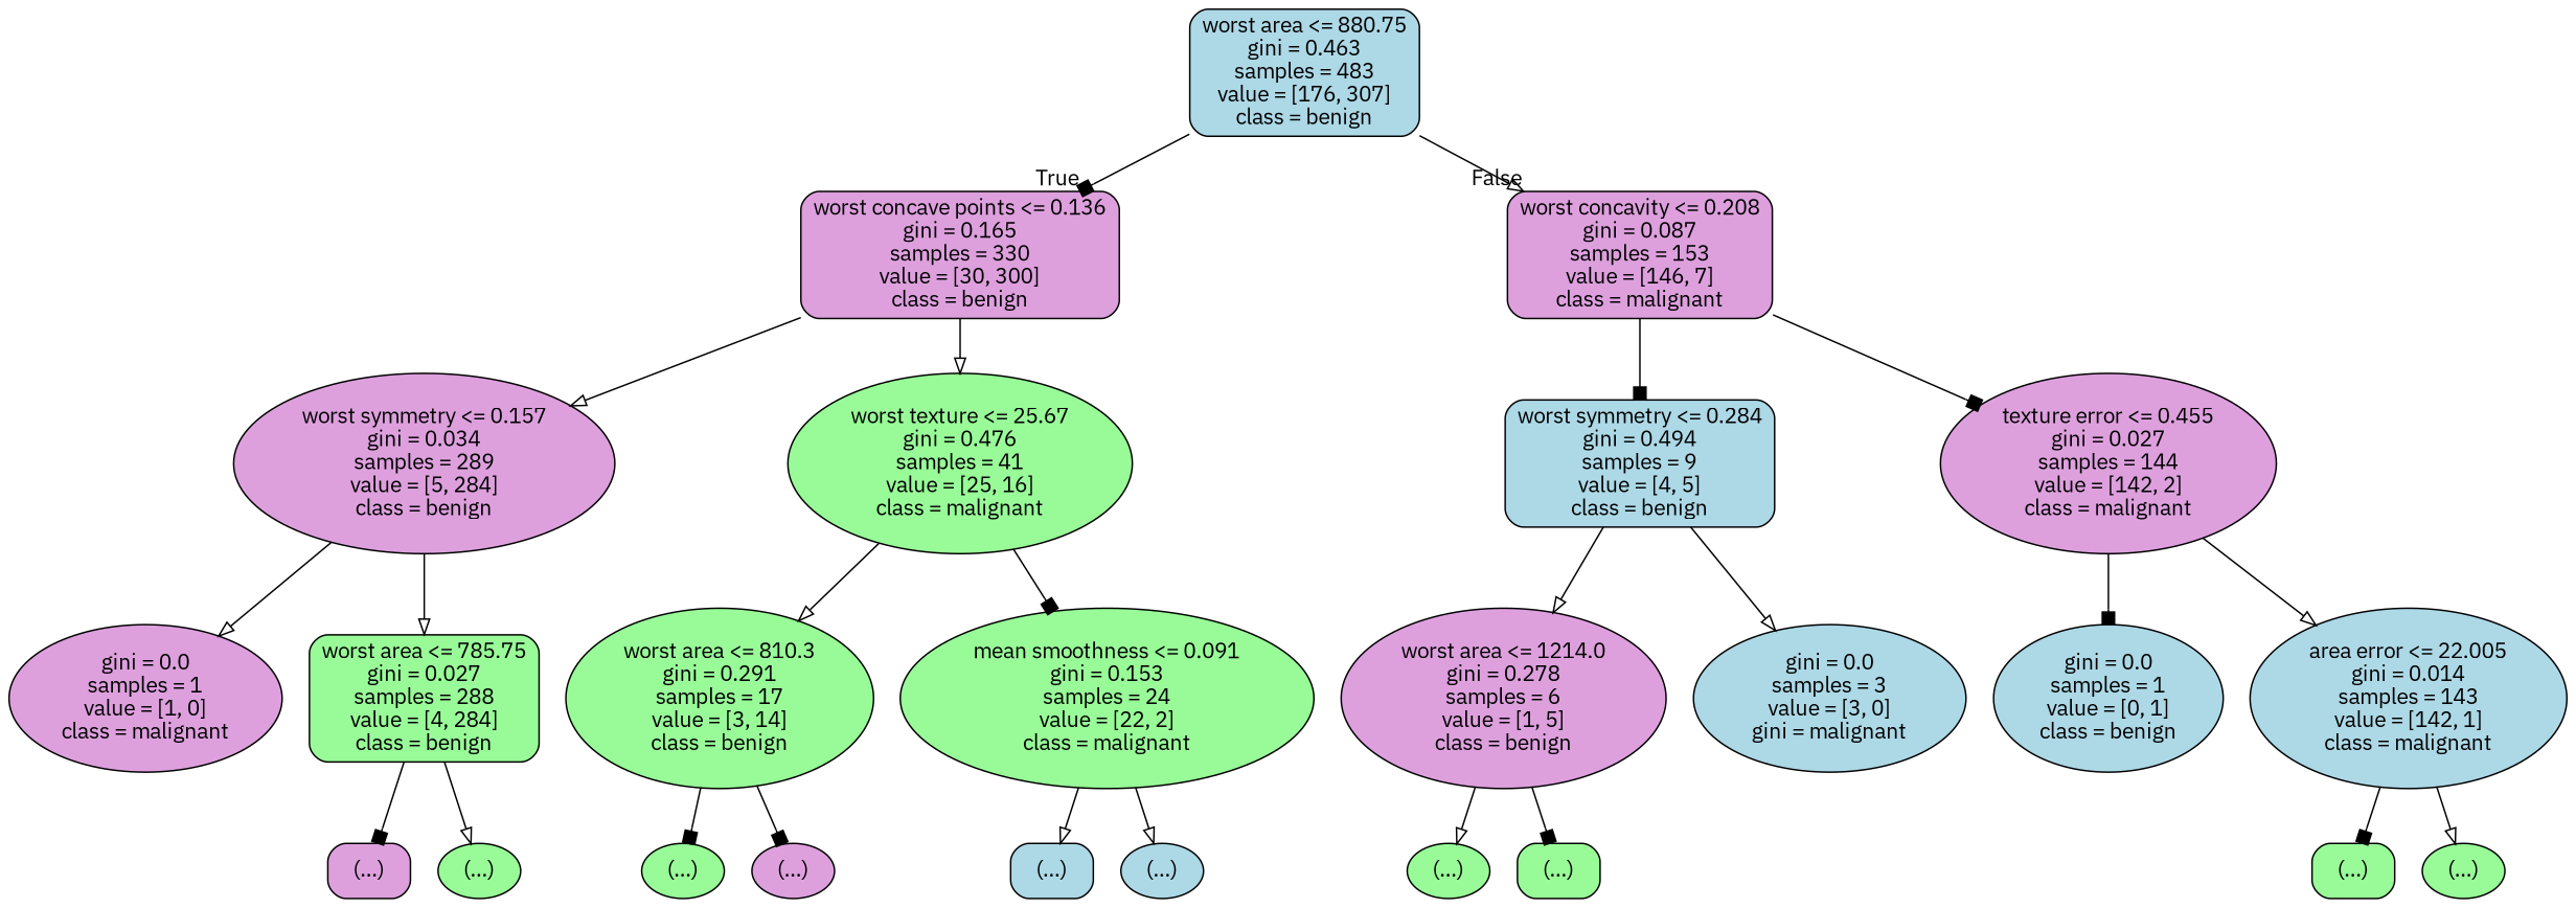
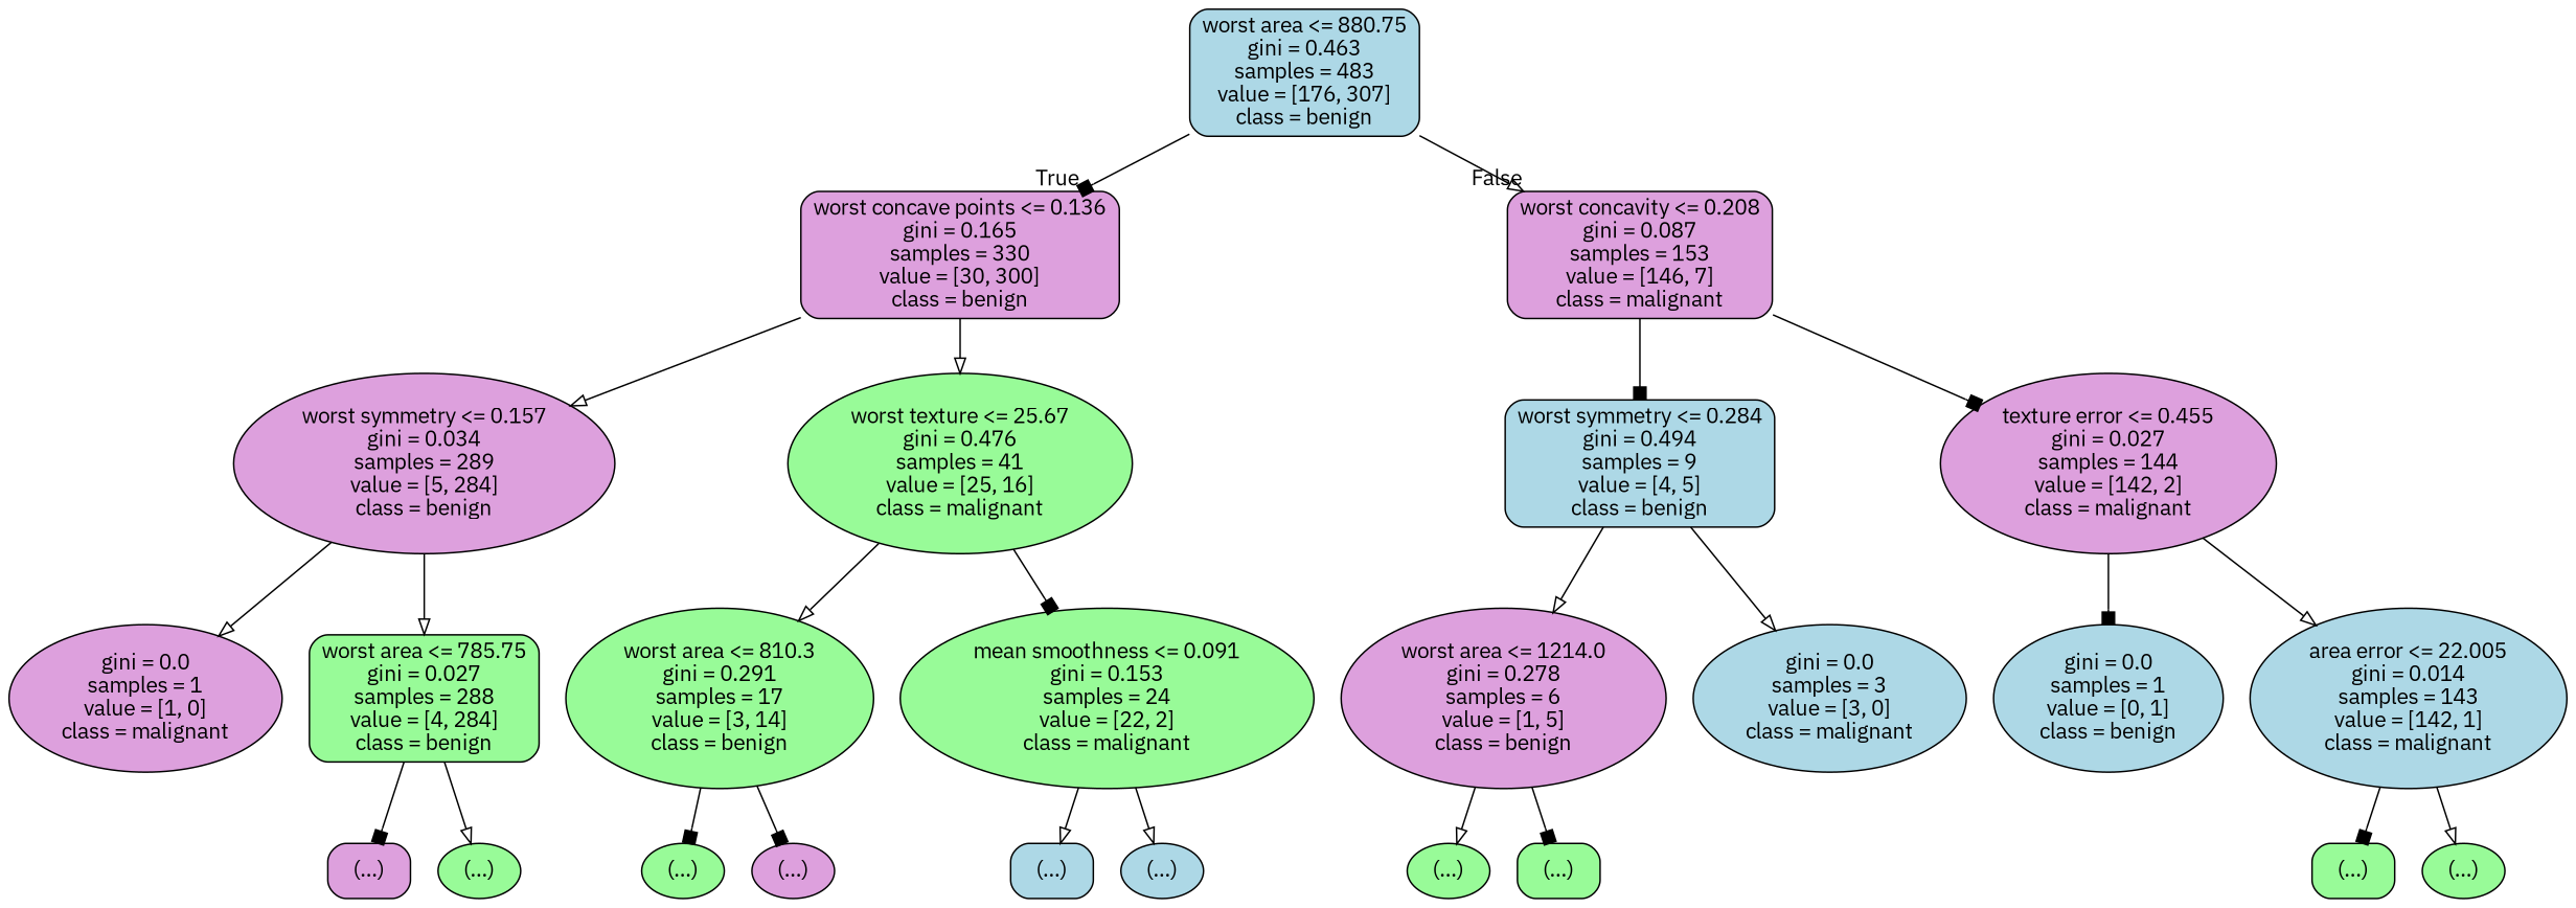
  digraph {
    fontname="IBM Plex Sans"
    node [color=black fillcolor=palegreen fontname="IBM Plex Sans" shape=ellipse style="filled, rounded"]
    edge [fontname="IBM Plex Sans" arrowhead=onormal]
    n1 [fillcolor=lightblue label="worst area <= 880.75\ngini = 0.463\nsamples = 483\nvalue = [176, 307]\nclass = benign" shape=box]
    n2 [fillcolor=plum label="worst concave points <= 0.136\ngini = 0.165\nsamples = 330\nvalue = [30, 300]\nclass = benign" shape=box]
    n3 [fillcolor=plum label="worst concavity <= 0.208\ngini = 0.087\nsamples = 153\nvalue = [146, 7]\nclass = malignant" shape=box]
    n4 [fillcolor=plum label="worst symmetry <= 0.157\ngini = 0.034\nsamples = 289\nvalue = [5, 284]\nclass = benign"]
    n5 [label="worst texture <= 25.67\ngini = 0.476\nsamples = 41\nvalue = [25, 16]\nclass = malignant"]
    n6 [fillcolor=plum label="gini = 0.0\nsamples = 1\nvalue = [1, 0]\nclass = malignant"]
    n7 [label="worst area <= 785.75\ngini = 0.027\nsamples = 288\nvalue = [4, 284]\nclass = benign" shape=box]
    n8 [fillcolor=plum label="(...)" shape=box]
    n9 [label="(...)"]
    n10 [label="worst area <= 810.3\ngini = 0.291\nsamples = 17\nvalue = [3, 14]\nclass = benign"]
    n11 [label="mean smoothness <= 0.091\ngini = 0.153\nsamples = 24\nvalue = [22, 2]\nclass = malignant"]
    n12 [label="(...)"]
    n13 [fillcolor=plum label="(...)"]
    n14 [fillcolor=lightblue label="(...)" shape=box]
    n15 [fillcolor=lightblue label="(...)"]
    n16 [fillcolor=lightblue label="worst symmetry <= 0.284\ngini = 0.494\nsamples = 9\nvalue = [4, 5]\nclass = benign" shape=box]
    n17 [fillcolor=plum label="texture error <= 0.455\ngini = 0.027\nsamples = 144\nvalue = [142, 2]\nclass = malignant"]
    n18 [fillcolor=plum label="worst area <= 1214.0\ngini = 0.278\nsamples = 6\nvalue = [1, 5]\nclass = benign"]
-   n19 [fillcolor=lightblue label="gini = 0.0\nsamples = 3\nvalue = [3, 0]\ngini = malignant"]
+   n19 [fillcolor=lightblue label="gini = 0.0\nsamples = 3\nvalue = [3, 0]\nclass = malignant"]
    n20 [label="(...)"]
    n21 [label="(...)" shape=box]
    n22 [fillcolor=lightblue label="gini = 0.0\nsamples = 1\nvalue = [0, 1]\nclass = benign"]
    n23 [fillcolor=lightblue label="area error <= 22.005\ngini = 0.014\nsamples = 143\nvalue = [142, 1]\nclass = malignant"]
    n24 [label="(...)" shape=box]
    n25 [label="(...)"]
    n1 -> n2 [headlabel=True labelangle=45 labeldistance=2.5 arrowhead=box]
    n1 -> n3 [headlabel=False labelangle=-45 labeldistance=2.5]
    n2 -> n4
    n2 -> n5
    n3 -> n16 [arrowhead=box]
    n3 -> n17 [arrowhead=box]
    n4 -> n6
    n4 -> n7
    n5 -> n10
    n5 -> n11 [arrowhead=box]
    n7 -> n8 [arrowhead=box]
    n7 -> n9
    n10 -> n12 [arrowhead=box]
    n10 -> n13 [arrowhead=box]
    n11 -> n14
    n11 -> n15
    n16 -> n18
    n16 -> n19
    n17 -> n22 [arrowhead=box]
    n17 -> n23
    n18 -> n20
    n18 -> n21 [arrowhead=box]
    n23 -> n24 [arrowhead=box]
    n23 -> n25
  }
